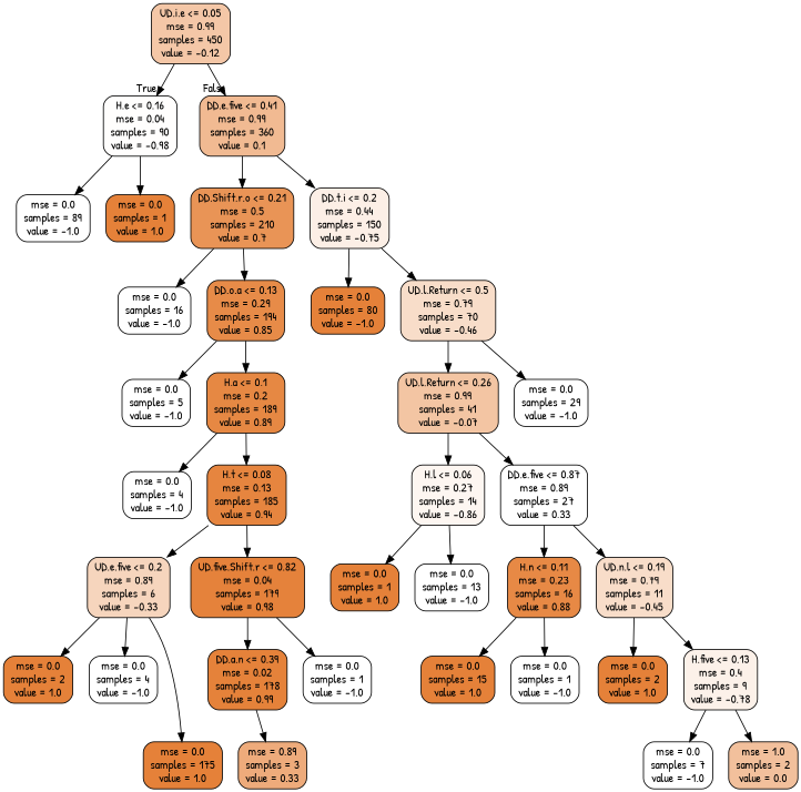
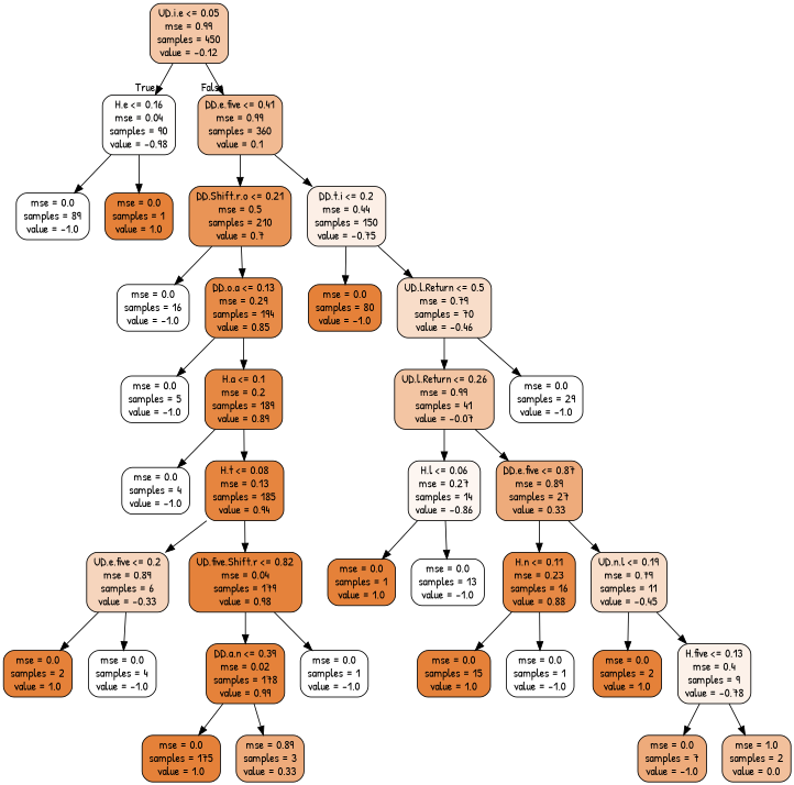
  digraph {
    fontname="Patrick Hand"
    node [color=black fillcolor="#ffffff" fontname="Patrick Hand" shape=box style="filled, rounded"]
    edge [fontname="Patrick Hand"]
    n1 [fillcolor="#f4c7a7" label="UD.i.e <= 0.05\nmse = 0.99\nsamples = 450\nvalue = -0.12"]
    n2 [fillcolor="#fffefd" label="H.e <= 0.16\nmse = 0.04\nsamples = 90\nvalue = -0.98"]
    n3 [fillcolor="#f1ba92" label="DD.e.five <= 0.41\nmse = 0.99\nsamples = 360\nvalue = 0.1"]
    n4 [label="mse = 0.0\nsamples = 89\nvalue = -1.0"]
    n5 [fillcolor="#e58139" label="mse = 0.0\nsamples = 1\nvalue = 1.0"]
    n6 [fillcolor="#e99456" label="DD.Shift.r.o <= 0.21\nmse = 0.5\nsamples = 210\nvalue = 0.7"]
    n7 [fillcolor="#fcefe6" label="DD.t.i <= 0.2\nmse = 0.44\nsamples = 150\nvalue = -0.75"]
    n8 [label="mse = 0.0\nsamples = 16\nvalue = -1.0"]
    n9 [fillcolor="#e78b48" label="DD.o.a <= 0.13\nmse = 0.29\nsamples = 194\nvalue = 0.85"]
    n10 [fillcolor="#e58139" label="mse = 0.0\nsamples = 80\nvalue = -1.0"]
    n11 [fillcolor="#f8ddc9" label="UD.l.Return <= 0.5\nmse = 0.79\nsamples = 70\nvalue = -0.46"]
    n12 [label="mse = 0.0\nsamples = 5\nvalue = -1.0"]
    n13 [fillcolor="#e68843" label="H.a <= 0.1\nmse = 0.2\nsamples = 189\nvalue = 0.89"]
    n14 [label="mse = 0.0\nsamples = 4\nvalue = -1.0"]
    n15 [fillcolor="#e6853f" label="H.t <= 0.08\nmse = 0.13\nsamples = 185\nvalue = 0.94"]
    n16 [fillcolor="#f6d5bd" label="UD.e.five <= 0.2\nmse = 0.89\nsamples = 6\nvalue = -0.33"]
    n17 [fillcolor="#e5823b" label="UD.five.Shift.r <= 0.82\nmse = 0.04\nsamples = 179\nvalue = 0.98"]
    n18 [fillcolor="#e58139" label="mse = 0.0\nsamples = 2\nvalue = 1.0"]
    n19 [label="mse = 0.0\nsamples = 4\nvalue = -1.0"]
    n20 [fillcolor="#e5823a" label="DD.a.n <= 0.39\nmse = 0.02\nsamples = 178\nvalue = 0.99"]
    n21 [label="mse = 0.0\nsamples = 1\nvalue = -1.0"]
    n22 [fillcolor="#e58139" label="mse = 0.0\nsamples = 175\nvalue = 1.0"]
    n23 [fillcolor="#eeab7b" label="mse = 0.89\nsamples = 3\nvalue = 0.33"]
    n24 [fillcolor="#f3c5a3" label="UD.l.Return <= 0.26\nmse = 0.99\nsamples = 41\nvalue = -0.07"]
    n25 [label="mse = 0.0\nsamples = 29\nvalue = -1.0"]
    n26 [fillcolor="#fdf6f1" label="H.l <= 0.06\nmse = 0.27\nsamples = 14\nvalue = -0.86"]
-   n27 [label="DD.e.five <= 0.87\nmse = 0.89\nsamples = 27\nvalue = 0.33"]
+   n27 [fillcolor="#eeab7b" label="DD.e.five <= 0.87\nmse = 0.89\nsamples = 27\nvalue = 0.33"]
    n28 [fillcolor="#e58139" label="mse = 0.0\nsamples = 1\nvalue = 1.0"]
    n29 [label="mse = 0.0\nsamples = 13\nvalue = -1.0"]
    n30 [fillcolor="#e78945" label="H.n <= 0.11\nmse = 0.23\nsamples = 16\nvalue = 0.88"]
    n31 [fillcolor="#f8ddc9" label="UD.n.l <= 0.19\nmse = 0.79\nsamples = 11\nvalue = -0.45"]
    n32 [fillcolor="#e58139" label="mse = 0.0\nsamples = 15\nvalue = 1.0"]
    n33 [label="mse = 0.0\nsamples = 1\nvalue = -1.0"]
    n34 [fillcolor="#e58139" label="mse = 0.0\nsamples = 2\nvalue = 1.0"]
    n35 [fillcolor="#fcf1e9" label="H.five <= 0.13\nmse = 0.4\nsamples = 9\nvalue = -0.78"]
-   n36 [label="mse = 0.0\nsamples = 7\nvalue = -1.0"]
+   n36 [fillcolor="#eeab7b" label="mse = 0.0\nsamples = 7\nvalue = -1.0"]
    n37 [fillcolor="#f2c09c" label="mse = 1.0\nsamples = 2\nvalue = 0.0"]
    n1 -> n2 [headlabel=True labelangle=45 labeldistance=2.5]
    n1 -> n3 [headlabel=False labelangle=-45 labeldistance=2.5]
    n2 -> n4
    n2 -> n5
    n3 -> n6
    n3 -> n7
    n6 -> n8
    n6 -> n9
    n7 -> n10
    n7 -> n11
    n9 -> n12
    n9 -> n13
    n11 -> n24
    n11 -> n25
    n13 -> n14
    n13 -> n15
    n15 -> n16
    n15 -> n17
    n16 -> n18
    n16 -> n19
    n17 -> n20
    n17 -> n21
-   n16 -> n22
+   n20 -> n22
    n20 -> n23
    n24 -> n26
    n24 -> n27
    n26 -> n28
    n26 -> n29
    n27 -> n30
    n27 -> n31
    n30 -> n32
    n30 -> n33
    n31 -> n34
    n31 -> n35
    n35 -> n36
    n35 -> n37
  }
